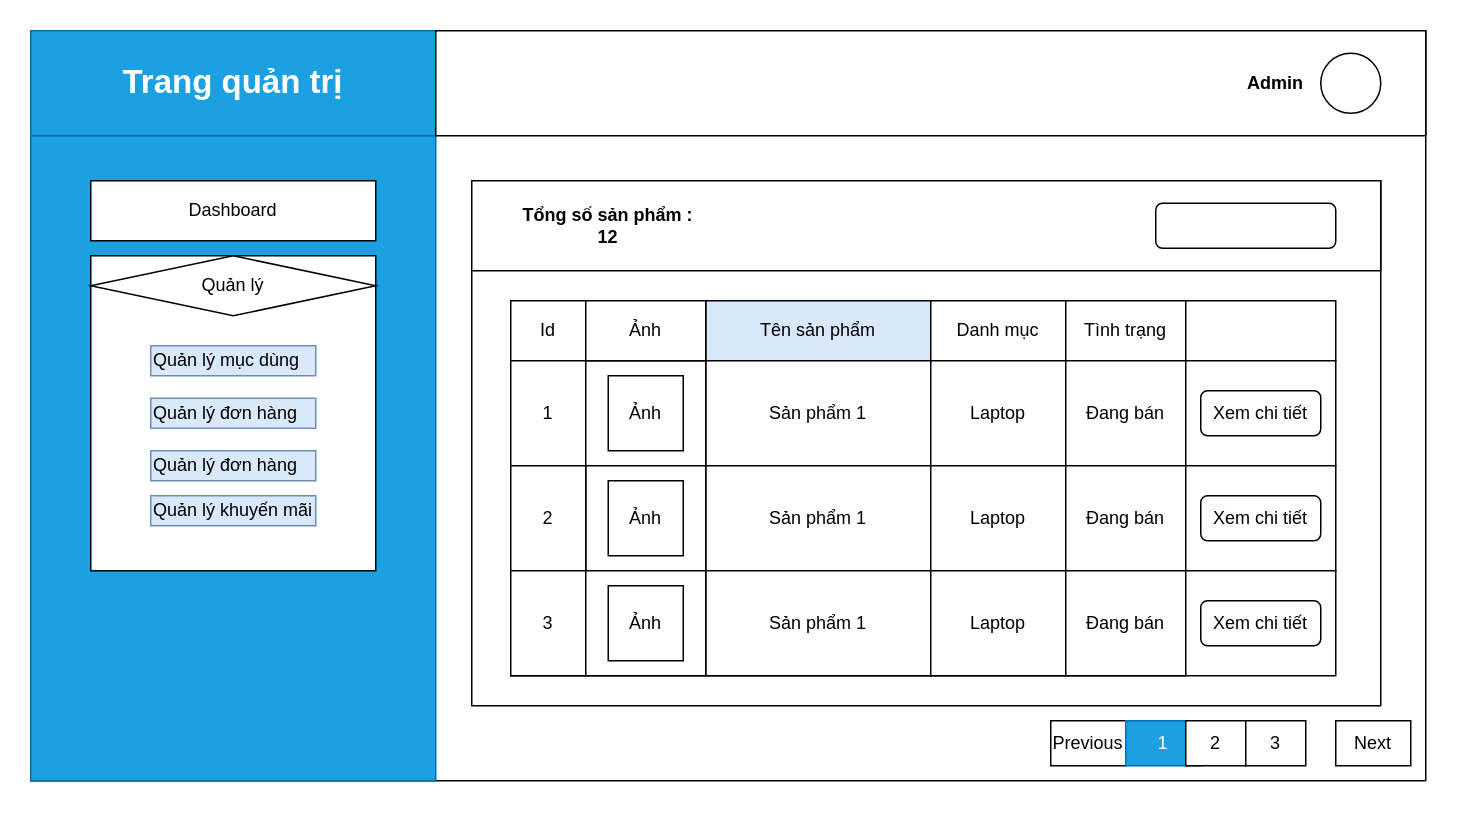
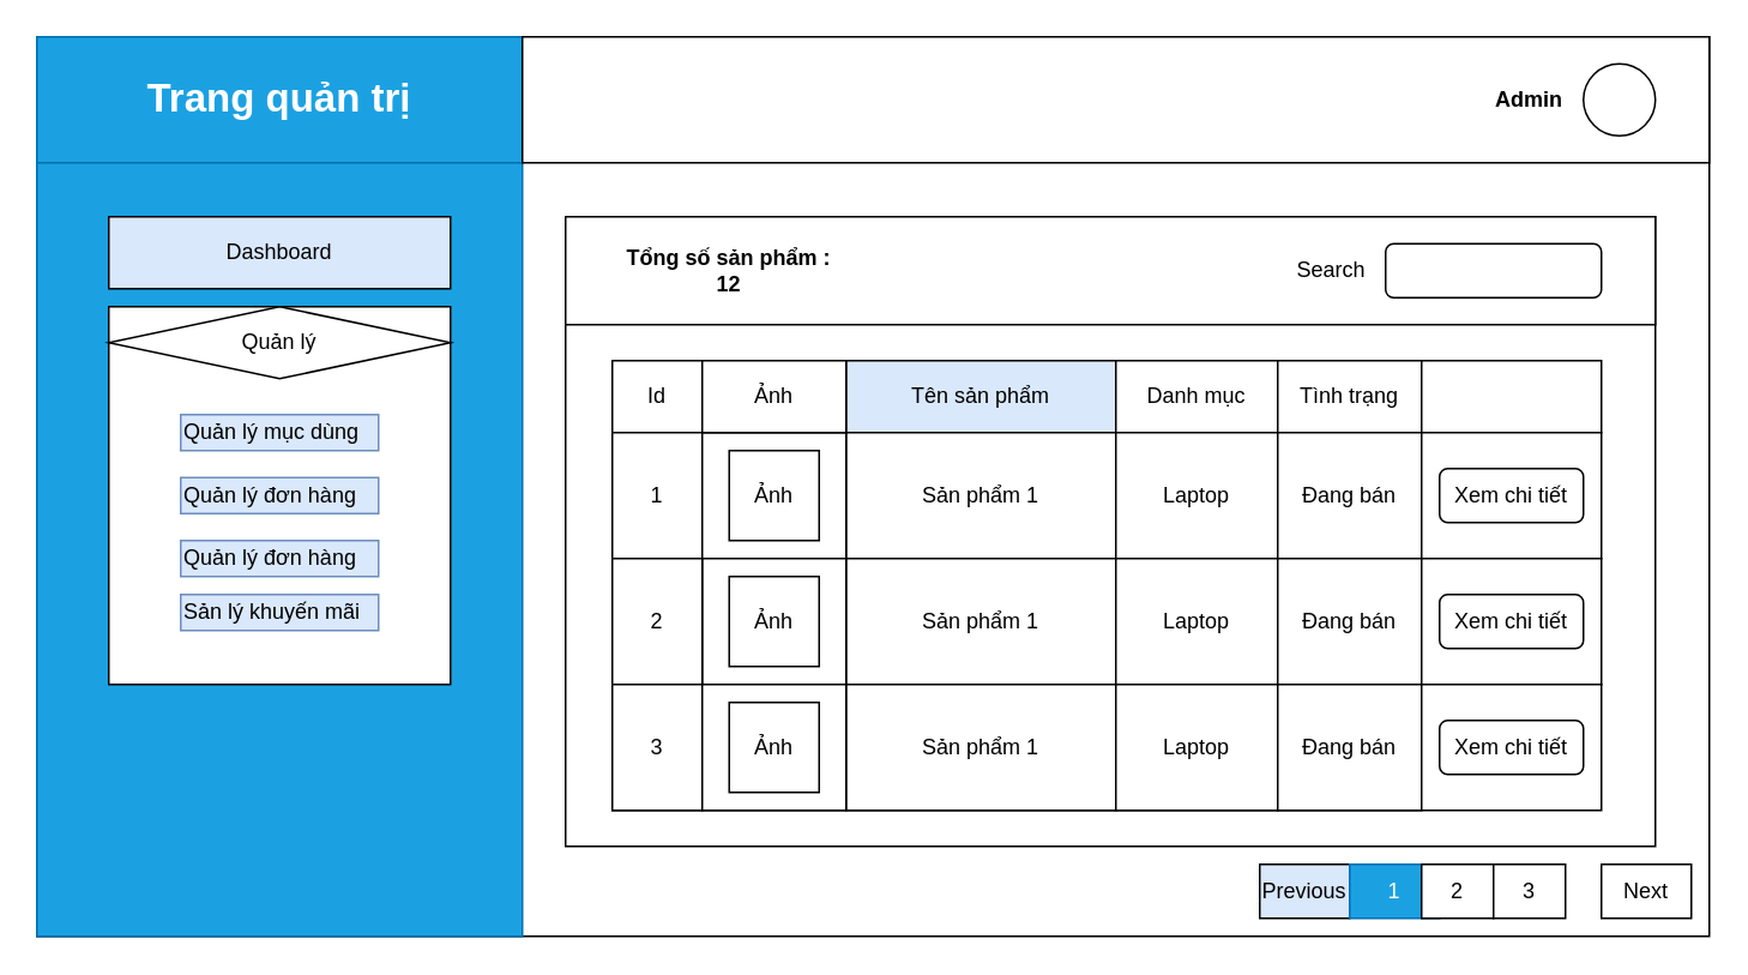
  <mxCell id="0" />
  <mxCell id="1" parent="0" />
  <mxCell id="2" value="" style="rounded=0;whiteSpace=wrap;html=1;" parent="1" vertex="1"><mxGeometry x="20" width="930" height="500" as="geometry" y="20" /></mxCell>
  <mxCell id="3" value="" style="rounded=0;whiteSpace=wrap;html=1;fillColor=#1ba1e2;strokeColor=#006EAF;fontColor=#ffffff;" parent="1" vertex="1"><mxGeometry x="20" width="270" height="500" as="geometry" y="20" /></mxCell>
  <mxCell id="4" value="&lt;font style=&quot;font-size: 22px&quot;&gt;&lt;b&gt;Trang quản trị&lt;/b&gt;&lt;/font&gt;" style="rounded=0;whiteSpace=wrap;html=1;fillColor=#1ba1e2;strokeColor=#006EAF;fontColor=#ffffff;" parent="1" vertex="1"><mxGeometry x="20" width="270" height="70" as="geometry" y="20" /></mxCell>
- <mxCell id="5" value="Dashboard" style="rounded=0;whiteSpace=wrap;html=1;" parent="1" vertex="1"><mxGeometry x="60" y="120" width="190" height="40" as="geometry" /></mxCell>
+ <mxCell id="5" value="Dashboard" style="rounded=0;whiteSpace=wrap;html=1;fillColor=#dae8fc;" parent="1" vertex="1"><mxGeometry x="60" y="120" width="190" height="40" as="geometry" /></mxCell>
  <mxCell id="6" value="" style="rounded=0;whiteSpace=wrap;html=1;" parent="1" vertex="1"><mxGeometry x="60" y="170" width="190" height="210" as="geometry" /></mxCell>
  <mxCell id="7" value="Quản lý" style="rhombus;whiteSpace=wrap;html=1;" parent="1" vertex="1"><mxGeometry x="60" y="170" width="190" height="40" as="geometry" /></mxCell>
  <mxCell id="8" value="Quản lý mục dùng" style="text;html=1;strokeColor=#6c8ebf;fillColor=#dae8fc;align=left;verticalAlign=middle;whiteSpace=wrap;rounded=0;" parent="1" vertex="1"><mxGeometry x="100" y="230" width="110" height="20" as="geometry" /></mxCell>
- <mxCell id="9" value="Quản lý khuyến mãi" style="text;html=1;strokeColor=#6c8ebf;fillColor=#dae8fc;align=left;verticalAlign=middle;whiteSpace=wrap;rounded=0;" parent="1" vertex="1"><mxGeometry x="100" y="330" width="110" height="20" as="geometry" /></mxCell>
+ <mxCell id="9" value="Sản lý khuyến mãi" style="text;html=1;strokeColor=#6c8ebf;fillColor=#dae8fc;align=left;verticalAlign=middle;whiteSpace=wrap;rounded=0;" parent="1" vertex="1"><mxGeometry x="100" y="330" width="110" height="20" as="geometry" /></mxCell>
  <mxCell id="10" value="Quản lý đơn hàng" style="text;html=1;strokeColor=#6c8ebf;fillColor=#dae8fc;align=left;verticalAlign=middle;whiteSpace=wrap;rounded=0;" parent="1" vertex="1"><mxGeometry x="100" y="300" width="110" height="20" as="geometry" /></mxCell>
  <mxCell id="11" value="Quản lý đơn hàng" style="text;html=1;strokeColor=#6c8ebf;fillColor=#dae8fc;align=left;verticalAlign=middle;whiteSpace=wrap;rounded=0;" parent="1" vertex="1"><mxGeometry x="100" y="265" width="110" height="20" as="geometry" /></mxCell>
  <mxCell id="12" value="" style="rounded=0;whiteSpace=wrap;html=1;" parent="1" vertex="1"><mxGeometry x="314" y="120" width="606" height="350" as="geometry" /></mxCell>
  <mxCell id="13" value="" style="rounded=0;whiteSpace=wrap;html=1;" parent="1" vertex="1"><mxGeometry x="314" y="120" width="606" height="60" as="geometry" /></mxCell>
  <mxCell id="14" value="" style="rounded=1;whiteSpace=wrap;html=1;" parent="1" vertex="1"><mxGeometry x="770" y="135" width="120" height="30" as="geometry" /></mxCell>
+ <mxCell id="15" value="Search" style="text;html=1;strokeColor=none;fillColor=none;align=center;verticalAlign=middle;whiteSpace=wrap;rounded=0;" parent="1" vertex="1"><mxGeometry x="720" y="140" width="40" height="20" as="geometry" /></mxCell>
  <mxCell id="16" value="" style="rounded=0;whiteSpace=wrap;html=1;" parent="1" vertex="1"><mxGeometry x="340" y="200" width="550" height="40" as="geometry" /></mxCell>
  <mxCell id="17" value="Id" style="rounded=0;whiteSpace=wrap;html=1;" parent="1" vertex="1"><mxGeometry x="340" y="200" width="50" height="40" as="geometry" /></mxCell>
  <mxCell id="18" value="Tên sản phẩm" style="rounded=0;whiteSpace=wrap;html=1;fillColor=#dae8fc;" parent="1" vertex="1"><mxGeometry x="470" y="200" width="150" height="40" as="geometry" /></mxCell>
  <mxCell id="19" value="Danh mục" style="rounded=0;whiteSpace=wrap;html=1;" parent="1" vertex="1"><mxGeometry x="620" y="200" width="90" height="40" as="geometry" /></mxCell>
  <mxCell id="20" value="Tình trạng" style="rounded=0;whiteSpace=wrap;html=1;" parent="1" vertex="1"><mxGeometry x="710" y="200" width="80" height="40" as="geometry" /></mxCell>
  <mxCell id="21" value="" style="rounded=0;whiteSpace=wrap;html=1;" parent="1" vertex="1"><mxGeometry x="340" y="240" width="550" height="70" as="geometry" /></mxCell>
  <mxCell id="22" value="1" style="rounded=0;whiteSpace=wrap;html=1;" parent="1" vertex="1"><mxGeometry x="340" y="240" width="50" height="70" as="geometry" /></mxCell>
  <mxCell id="23" value="Sản phẩm 1" style="rounded=0;whiteSpace=wrap;html=1;" parent="1" vertex="1"><mxGeometry x="470" y="240" width="150" height="70" as="geometry" /></mxCell>
  <mxCell id="24" value="Laptop" style="rounded=0;whiteSpace=wrap;html=1;" parent="1" vertex="1"><mxGeometry x="620" y="240" width="90" height="70" as="geometry" /></mxCell>
  <mxCell id="25" value="Đang bán" style="rounded=0;whiteSpace=wrap;html=1;" parent="1" vertex="1"><mxGeometry x="710" y="240" width="80" height="70" as="geometry" /></mxCell>
  <mxCell id="26" value="Xem chi tiết" style="rounded=1;whiteSpace=wrap;html=1;" parent="1" vertex="1"><mxGeometry x="800" y="260" width="80" height="30" as="geometry" /></mxCell>
  <mxCell id="27" value="&lt;b&gt;Tổng số sản phẩm : 12&lt;/b&gt;" style="text;html=1;strokeColor=none;fillColor=none;align=center;verticalAlign=middle;whiteSpace=wrap;rounded=0;" parent="1" vertex="1"><mxGeometry x="340" y="140" width="130" height="20" as="geometry" /></mxCell>
  <mxCell id="28" value="" style="rounded=0;whiteSpace=wrap;html=1;" parent="1" vertex="1"><mxGeometry x="290" width="660" height="70" as="geometry" y="20" /></mxCell>
  <mxCell id="29" value="" style="ellipse;whiteSpace=wrap;html=1;aspect=fixed;" parent="1" vertex="1"><mxGeometry x="880" y="35" width="40" height="40" as="geometry" /></mxCell>
  <mxCell id="30" value="&lt;b&gt;Admin&lt;/b&gt;" style="text;html=1;strokeColor=none;fillColor=none;align=center;verticalAlign=middle;whiteSpace=wrap;rounded=0;" parent="1" vertex="1"><mxGeometry x="830" y="45" width="40" height="20" as="geometry" /></mxCell>
- <mxCell id="31" value="Previous" style="rounded=0;whiteSpace=wrap;html=1;" parent="1" vertex="1"><mxGeometry x="700" y="480" width="50" height="30" as="geometry" /></mxCell>
+ <mxCell id="31" value="Previous" style="rounded=0;whiteSpace=wrap;html=1;fillColor=#dae8fc;" parent="1" vertex="1"><mxGeometry x="700" y="480" width="50" height="30" as="geometry" /></mxCell>
  <mxCell id="32" value="1" style="rounded=0;whiteSpace=wrap;html=1;fillColor=#1ba1e2;strokeColor=#006EAF;fontColor=#ffffff;" parent="1" vertex="1"><mxGeometry x="750" y="480" width="50" height="30" as="geometry" /></mxCell>
  <mxCell id="33" value="2" style="rounded=0;whiteSpace=wrap;html=1;" parent="1" vertex="1"><mxGeometry x="790" y="480" width="40" height="30" as="geometry" /></mxCell>
  <mxCell id="34" value="3" style="rounded=0;whiteSpace=wrap;html=1;" parent="1" vertex="1"><mxGeometry x="830" y="480" width="40" height="30" as="geometry" /></mxCell>
  <mxCell id="35" value="Next" style="rounded=0;whiteSpace=wrap;html=1;" parent="1" vertex="1"><mxGeometry x="890" y="480" width="50" height="30" as="geometry" /></mxCell>
  <mxCell id="36" value="" style="rounded=0;whiteSpace=wrap;html=1;" parent="1" vertex="1"><mxGeometry x="390" y="240" width="80" height="70" as="geometry" /></mxCell>
  <mxCell id="37" value="Ảnh" style="whiteSpace=wrap;html=1;aspect=fixed;" parent="1" vertex="1"><mxGeometry x="405" y="250" width="50" height="50" as="geometry" /></mxCell>
  <mxCell id="38" value="" style="rounded=0;whiteSpace=wrap;html=1;" parent="1" vertex="1"><mxGeometry x="340" y="310" width="550" height="70" as="geometry" /></mxCell>
  <mxCell id="39" value="Sản phẩm 1" style="rounded=0;whiteSpace=wrap;html=1;" parent="1" vertex="1"><mxGeometry x="470" y="310" width="150" height="70" as="geometry" /></mxCell>
  <mxCell id="40" value="Laptop" style="rounded=0;whiteSpace=wrap;html=1;" parent="1" vertex="1"><mxGeometry x="620" y="310" width="90" height="70" as="geometry" /></mxCell>
  <mxCell id="41" value="Đang bán" style="rounded=0;whiteSpace=wrap;html=1;" parent="1" vertex="1"><mxGeometry x="710" y="310" width="80" height="70" as="geometry" /></mxCell>
  <mxCell id="42" value="Xem chi tiết" style="rounded=1;whiteSpace=wrap;html=1;" parent="1" vertex="1"><mxGeometry x="800" y="330" width="80" height="30" as="geometry" /></mxCell>
  <mxCell id="43" value="" style="rounded=0;whiteSpace=wrap;html=1;" parent="1" vertex="1"><mxGeometry x="390" y="310" width="80" height="70" as="geometry" /></mxCell>
  <mxCell id="44" value="2" style="rounded=0;whiteSpace=wrap;html=1;" parent="1" vertex="1"><mxGeometry x="340" y="310" width="50" height="70" as="geometry" /></mxCell>
  <mxCell id="45" value="Ảnh" style="whiteSpace=wrap;html=1;aspect=fixed;" parent="1" vertex="1"><mxGeometry x="405" y="320" width="50" height="50" as="geometry" /></mxCell>
  <mxCell id="46" value="" style="rounded=0;whiteSpace=wrap;html=1;" parent="1" vertex="1"><mxGeometry x="340" y="380" width="550" height="70" as="geometry" /></mxCell>
  <mxCell id="47" value="3" style="rounded=0;whiteSpace=wrap;html=1;" parent="1" vertex="1"><mxGeometry x="340" y="380" width="50" height="70" as="geometry" /></mxCell>
  <mxCell id="48" value="Sản phẩm 1" style="rounded=0;whiteSpace=wrap;html=1;" parent="1" vertex="1"><mxGeometry x="470" y="380" width="150" height="70" as="geometry" /></mxCell>
  <mxCell id="49" value="Laptop" style="rounded=0;whiteSpace=wrap;html=1;" parent="1" vertex="1"><mxGeometry x="620" y="380" width="90" height="70" as="geometry" /></mxCell>
  <mxCell id="50" value="Đang bán" style="rounded=0;whiteSpace=wrap;html=1;" parent="1" vertex="1"><mxGeometry x="710" y="380" width="80" height="70" as="geometry" /></mxCell>
  <mxCell id="51" value="Xem chi tiết" style="rounded=1;whiteSpace=wrap;html=1;" parent="1" vertex="1"><mxGeometry x="800" y="400" width="80" height="30" as="geometry" /></mxCell>
  <mxCell id="52" value="" style="rounded=0;whiteSpace=wrap;html=1;" parent="1" vertex="1"><mxGeometry x="390" y="380" width="80" height="70" as="geometry" /></mxCell>
  <mxCell id="53" value="Ảnh" style="whiteSpace=wrap;html=1;aspect=fixed;" parent="1" vertex="1"><mxGeometry x="405" y="390" width="50" height="50" as="geometry" /></mxCell>
  <mxCell id="54" value="Ảnh" style="rounded=0;whiteSpace=wrap;html=1;" parent="1" vertex="1"><mxGeometry x="390" y="200" width="80" height="40" as="geometry" /></mxCell>
